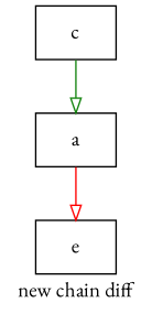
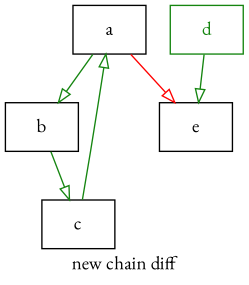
  digraph {
    bgcolor="#ffffff"
    fontcolor="#000000"
    fontname="EB Garamond"
    label="new chain diff"
    node [color="#000000" fontcolor="#000000" fontname="EB Garamond" shape=rectangle]
    edge [arrowhead=empty color="#158510" fontname="EB Garamond"]
    n1 [label=a]
+   n2 [label=b]
    n3 [label=e]
    n4 [label=c]
+   n5 [color="#158510" fontcolor="#158510" label=d]
+   n1 -> n2
    n1 -> n3 [color="#ff0000"]
+   n2 -> n4
    n4 -> n1
+   n5 -> n3
  }
